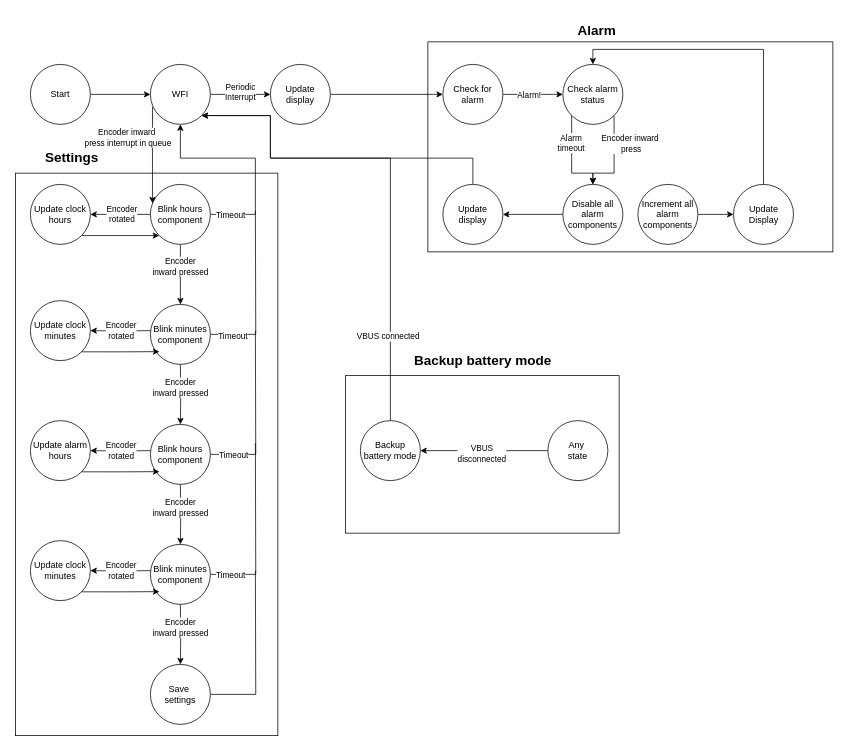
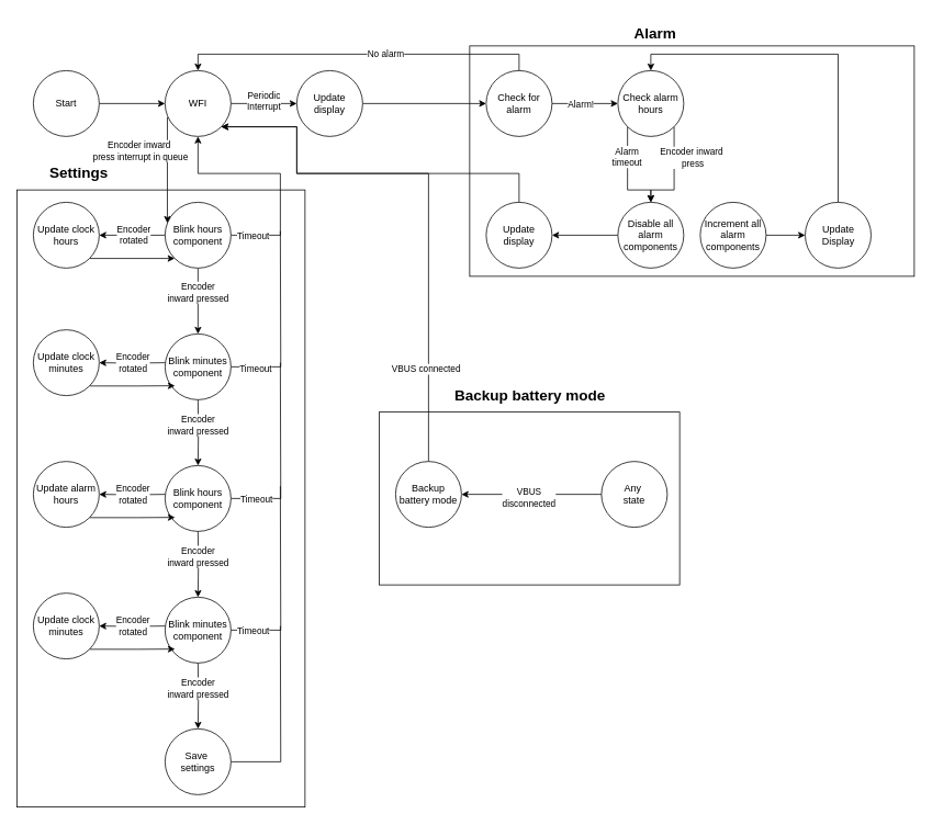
  <mxCell id="0" />
  <mxCell id="1" parent="0" />
  <mxCell id="2" value="" style="rounded=0;whiteSpace=wrap;html=1;fillColor=none;" vertex="1" parent="1"><mxGeometry x="570" y="55" width="540" height="280" as="geometry" /></mxCell>
  <mxCell id="3" value="" style="rounded=0;whiteSpace=wrap;html=1;fillColor=none;" vertex="1" parent="1"><mxGeometry x="20" y="230" width="350" height="750" as="geometry" /></mxCell>
  <mxCell id="4" value="" style="edgeStyle=orthogonalEdgeStyle;rounded=0;orthogonalLoop=1;jettySize=auto;html=1;" edge="1" parent="1" source="5" target="10"><mxGeometry relative="1" as="geometry" /></mxCell>
  <mxCell id="5" value="Start" style="ellipse;whiteSpace=wrap;html=1;aspect=fixed;" vertex="1" parent="1"><mxGeometry x="40" y="85" width="80" height="80" as="geometry" /></mxCell>
  <mxCell id="6" value="" style="edgeStyle=orthogonalEdgeStyle;rounded=0;orthogonalLoop=1;jettySize=auto;html=1;exitX=0.035;exitY=0.708;exitDx=0;exitDy=0;exitPerimeter=0;" edge="1" parent="1" source="10" target="30"><mxGeometry relative="1" as="geometry"><Array as="points"><mxPoint x="203" y="230" /><mxPoint x="203" y="230" /></Array></mxGeometry></mxCell>
  <mxCell id="7" value="Encoder inward&amp;nbsp;&lt;div&gt;press&lt;span style=&quot;background-color: light-dark(#ffffff, var(--ge-dark-color, #121212)); color: light-dark(rgb(0, 0, 0), rgb(255, 255, 255));&quot;&gt;&amp;nbsp;interrupt in queue&lt;/span&gt;&lt;/div&gt;" style="edgeLabel;html=1;align=center;verticalAlign=middle;resizable=0;points=[];" vertex="1" connectable="0" parent="6"><mxGeometry x="-0.365" y="-4" relative="1" as="geometry"><mxPoint x="-29" as="offset" /></mxGeometry></mxCell>
  <mxCell id="8" value="" style="edgeStyle=orthogonalEdgeStyle;rounded=0;orthogonalLoop=1;jettySize=auto;html=1;" edge="1" parent="1" source="10" target="73"><mxGeometry relative="1" as="geometry" /></mxCell>
  <mxCell id="9" value="Periodic&lt;br&gt;Interrupt" style="edgeLabel;html=1;align=center;verticalAlign=middle;resizable=0;points=[];" vertex="1" connectable="0" parent="8"><mxGeometry x="-0.03" y="4" relative="1" as="geometry"><mxPoint as="offset" /></mxGeometry></mxCell>
  <mxCell id="10" value="WFI" style="ellipse;whiteSpace=wrap;html=1;aspect=fixed;" vertex="1" parent="1"><mxGeometry x="200" y="85" width="80" height="80" as="geometry" /></mxCell>
  <mxCell id="11" value="" style="edgeStyle=orthogonalEdgeStyle;rounded=0;orthogonalLoop=1;jettySize=auto;html=1;" edge="1" parent="1" source="15"><mxGeometry relative="1" as="geometry"><mxPoint x="750" y="125" as="targetPoint" /></mxGeometry></mxCell>
  <mxCell id="12" value="Alarm!" style="edgeLabel;html=1;align=center;verticalAlign=middle;resizable=0;points=[];" vertex="1" connectable="0" parent="11"><mxGeometry x="-0.15" relative="1" as="geometry"><mxPoint as="offset" /></mxGeometry></mxCell>
+ <mxCell id="13" style="edgeStyle=orthogonalEdgeStyle;rounded=0;orthogonalLoop=1;jettySize=auto;html=1;entryX=0.5;entryY=0;entryDx=0;entryDy=0;" edge="1" parent="1" source="15" target="10"><mxGeometry relative="1" as="geometry"><Array as="points"><mxPoint x="630" y="65" /><mxPoint x="240" y="65" /></Array></mxGeometry></mxCell>
+ <mxCell id="14" value="No alarm" style="edgeLabel;html=1;align=center;verticalAlign=middle;resizable=0;points=[];" vertex="1" connectable="0" parent="13"><mxGeometry x="-0.147" y="-1" relative="1" as="geometry"><mxPoint as="offset" /></mxGeometry></mxCell>
  <mxCell id="15" value="Check for alarm" style="ellipse;whiteSpace=wrap;html=1;aspect=fixed;" vertex="1" parent="1"><mxGeometry x="590" y="85" width="80" height="80" as="geometry" /></mxCell>
  <mxCell id="16" value="" style="edgeStyle=orthogonalEdgeStyle;rounded=0;orthogonalLoop=1;jettySize=auto;html=1;exitX=0;exitY=1;exitDx=0;exitDy=0;entryX=0.5;entryY=0;entryDx=0;entryDy=0;" edge="1" parent="1" source="19" target="23"><mxGeometry relative="1" as="geometry"><Array as="points"><mxPoint x="762" y="230" /><mxPoint x="790" y="230" /></Array></mxGeometry></mxCell>
  <mxCell id="17" value="Alarm&lt;br&gt;timeout" style="edgeLabel;html=1;align=center;verticalAlign=middle;resizable=0;points=[];" vertex="1" connectable="0" parent="16"><mxGeometry x="-0.402" y="-1" relative="1" as="geometry"><mxPoint as="offset" /></mxGeometry></mxCell>
  <mxCell id="18" style="edgeStyle=orthogonalEdgeStyle;rounded=0;orthogonalLoop=1;jettySize=auto;html=1;exitX=1;exitY=1;exitDx=0;exitDy=0;entryX=0.5;entryY=0;entryDx=0;entryDy=0;" edge="1" parent="1" source="19" target="23"><mxGeometry relative="1" as="geometry"><Array as="points"><mxPoint x="818" y="230" /><mxPoint x="790" y="230" /></Array></mxGeometry></mxCell>
- <mxCell id="19" value="Check alarm status" style="ellipse;whiteSpace=wrap;html=1;aspect=fixed;" vertex="1" parent="1"><mxGeometry x="750" y="85" width="80" height="80" as="geometry" /></mxCell>
+ <mxCell id="19" value="Check alarm hours" style="ellipse;whiteSpace=wrap;html=1;aspect=fixed;" vertex="1" parent="1"><mxGeometry x="750" y="85" width="80" height="80" as="geometry" /></mxCell>
  <mxCell id="20" style="edgeStyle=orthogonalEdgeStyle;rounded=0;orthogonalLoop=1;jettySize=auto;html=1;entryX=0;entryY=0.5;entryDx=0;entryDy=0;" edge="1" parent="1" source="21" target="75"><mxGeometry relative="1" as="geometry" /></mxCell>
  <mxCell id="21" value="Increment all alarm components" style="ellipse;whiteSpace=wrap;html=1;aspect=fixed;" vertex="1" parent="1"><mxGeometry x="850" y="245" width="80" height="80" as="geometry" /></mxCell>
  <mxCell id="22" value="" style="edgeStyle=orthogonalEdgeStyle;rounded=0;orthogonalLoop=1;jettySize=auto;html=1;" edge="1" parent="1" source="23" target="77"><mxGeometry relative="1" as="geometry" /></mxCell>
  <mxCell id="23" value="Disable all alarm components" style="ellipse;whiteSpace=wrap;html=1;aspect=fixed;" vertex="1" parent="1"><mxGeometry x="750" y="245" width="80" height="80" as="geometry" /></mxCell>
  <mxCell id="24" value="" style="edgeStyle=orthogonalEdgeStyle;rounded=0;orthogonalLoop=1;jettySize=auto;html=1;" edge="1" parent="1" source="30" target="33"><mxGeometry relative="1" as="geometry" /></mxCell>
  <mxCell id="25" value="Encoder &lt;br&gt;rotated" style="edgeLabel;html=1;align=center;verticalAlign=middle;resizable=0;points=[];" vertex="1" connectable="0" parent="24"><mxGeometry x="-0.035" y="-1" relative="1" as="geometry"><mxPoint as="offset" /></mxGeometry></mxCell>
  <mxCell id="26" value="" style="edgeStyle=orthogonalEdgeStyle;rounded=0;orthogonalLoop=1;jettySize=auto;html=1;" edge="1" parent="1" source="30" target="36"><mxGeometry relative="1" as="geometry" /></mxCell>
  <mxCell id="27" value="Encoder&lt;br&gt;inward pressed" style="edgeLabel;html=1;align=center;verticalAlign=middle;resizable=0;points=[];" vertex="1" connectable="0" parent="26"><mxGeometry x="-0.265" y="-1" relative="1" as="geometry"><mxPoint as="offset" /></mxGeometry></mxCell>
  <mxCell id="28" style="edgeStyle=orthogonalEdgeStyle;rounded=0;orthogonalLoop=1;jettySize=auto;html=1;entryX=0.5;entryY=1;entryDx=0;entryDy=0;" edge="1" parent="1" source="30" target="10"><mxGeometry relative="1" as="geometry"><mxPoint x="340" y="180" as="targetPoint" /><Array as="points"><mxPoint x="340" y="285" /><mxPoint x="340" y="210" /><mxPoint x="240" y="210" /></Array></mxGeometry></mxCell>
  <mxCell id="29" value="Timeout" style="edgeLabel;html=1;align=center;verticalAlign=middle;resizable=0;points=[];" vertex="1" connectable="0" parent="28"><mxGeometry x="-0.816" relative="1" as="geometry"><mxPoint as="offset" /></mxGeometry></mxCell>
  <mxCell id="30" value="Blink hours component" style="ellipse;whiteSpace=wrap;html=1;aspect=fixed;" vertex="1" parent="1"><mxGeometry x="200" y="245" width="80" height="80" as="geometry" /></mxCell>
  <mxCell id="31" value="Alarm" style="text;html=1;align=center;verticalAlign=middle;resizable=0;points=[];autosize=1;strokeColor=none;fillColor=none;fontStyle=1;fontSize=18;" vertex="1" parent="1"><mxGeometry x="760" y="20" width="70" height="40" as="geometry" /></mxCell>
  <mxCell id="32" style="edgeStyle=orthogonalEdgeStyle;rounded=0;orthogonalLoop=1;jettySize=auto;html=1;exitX=1;exitY=1;exitDx=0;exitDy=0;entryX=0;entryY=1;entryDx=0;entryDy=0;" edge="1" parent="1" source="33" target="30"><mxGeometry relative="1" as="geometry" /></mxCell>
  <mxCell id="33" value="Update clock hours" style="ellipse;whiteSpace=wrap;html=1;aspect=fixed;" vertex="1" parent="1"><mxGeometry x="40" y="245" width="80" height="80" as="geometry" /></mxCell>
  <mxCell id="34" style="edgeStyle=orthogonalEdgeStyle;rounded=0;orthogonalLoop=1;jettySize=auto;html=1;endArrow=none;startFill=0;exitX=1;exitY=0.5;exitDx=0;exitDy=0;" edge="1" parent="1" source="36"><mxGeometry relative="1" as="geometry"><mxPoint x="340" y="280" as="targetPoint" /><mxPoint x="320" y="445" as="sourcePoint" /></mxGeometry></mxCell>
  <mxCell id="35" value="Timeout" style="edgeLabel;html=1;align=center;verticalAlign=middle;resizable=0;points=[];" vertex="1" connectable="0" parent="34"><mxGeometry x="-0.743" y="-1" relative="1" as="geometry"><mxPoint as="offset" /></mxGeometry></mxCell>
  <mxCell id="36" value="Blink minutes component" style="ellipse;whiteSpace=wrap;html=1;aspect=fixed;" vertex="1" parent="1"><mxGeometry x="200" y="405" width="80" height="80" as="geometry" /></mxCell>
  <mxCell id="37" value="" style="edgeStyle=orthogonalEdgeStyle;rounded=0;orthogonalLoop=1;jettySize=auto;html=1;" edge="1" parent="1" target="40"><mxGeometry relative="1" as="geometry"><mxPoint x="200" y="440" as="sourcePoint" /></mxGeometry></mxCell>
  <mxCell id="38" value="Encoder &lt;br&gt;rotated" style="edgeLabel;html=1;align=center;verticalAlign=middle;resizable=0;points=[];" vertex="1" connectable="0" parent="37"><mxGeometry x="-0.035" y="-1" relative="1" as="geometry"><mxPoint as="offset" /></mxGeometry></mxCell>
  <mxCell id="39" style="edgeStyle=orthogonalEdgeStyle;rounded=0;orthogonalLoop=1;jettySize=auto;html=1;exitX=1;exitY=1;exitDx=0;exitDy=0;entryX=0;entryY=1;entryDx=0;entryDy=0;" edge="1" parent="1" source="40"><mxGeometry relative="1" as="geometry"><mxPoint x="212" y="468" as="targetPoint" /></mxGeometry></mxCell>
  <mxCell id="40" value="Update clock minutes" style="ellipse;whiteSpace=wrap;html=1;aspect=fixed;" vertex="1" parent="1"><mxGeometry x="40" y="400" width="80" height="80" as="geometry" /></mxCell>
  <mxCell id="41" value="" style="edgeStyle=orthogonalEdgeStyle;rounded=0;orthogonalLoop=1;jettySize=auto;html=1;" edge="1" parent="1" target="45"><mxGeometry relative="1" as="geometry"><mxPoint x="240" y="485" as="sourcePoint" /></mxGeometry></mxCell>
  <mxCell id="42" value="Encoder&lt;br&gt;inward pressed" style="edgeLabel;html=1;align=center;verticalAlign=middle;resizable=0;points=[];" vertex="1" connectable="0" parent="41"><mxGeometry x="-0.265" y="-1" relative="1" as="geometry"><mxPoint as="offset" /></mxGeometry></mxCell>
  <mxCell id="43" style="edgeStyle=orthogonalEdgeStyle;rounded=0;orthogonalLoop=1;jettySize=auto;html=1;endArrow=none;startFill=0;exitX=1;exitY=0.5;exitDx=0;exitDy=0;" edge="1" parent="1" source="45"><mxGeometry relative="1" as="geometry"><mxPoint x="340" y="440" as="targetPoint" /><mxPoint x="320" y="605" as="sourcePoint" /></mxGeometry></mxCell>
  <mxCell id="44" value="Timeout" style="edgeLabel;html=1;align=center;verticalAlign=middle;resizable=0;points=[];" vertex="1" connectable="0" parent="43"><mxGeometry x="-0.801" y="-1" relative="1" as="geometry"><mxPoint x="8" y="-1" as="offset" /></mxGeometry></mxCell>
  <mxCell id="45" value="Blink hours component" style="ellipse;whiteSpace=wrap;html=1;aspect=fixed;" vertex="1" parent="1"><mxGeometry x="200" y="565" width="80" height="80" as="geometry" /></mxCell>
  <mxCell id="46" value="" style="edgeStyle=orthogonalEdgeStyle;rounded=0;orthogonalLoop=1;jettySize=auto;html=1;" edge="1" parent="1" target="49"><mxGeometry relative="1" as="geometry"><mxPoint x="200" y="600" as="sourcePoint" /></mxGeometry></mxCell>
  <mxCell id="47" value="Encoder &lt;br&gt;rotated" style="edgeLabel;html=1;align=center;verticalAlign=middle;resizable=0;points=[];" vertex="1" connectable="0" parent="46"><mxGeometry x="-0.035" y="-1" relative="1" as="geometry"><mxPoint as="offset" /></mxGeometry></mxCell>
  <mxCell id="48" style="edgeStyle=orthogonalEdgeStyle;rounded=0;orthogonalLoop=1;jettySize=auto;html=1;exitX=1;exitY=1;exitDx=0;exitDy=0;entryX=0;entryY=1;entryDx=0;entryDy=0;" edge="1" parent="1" source="49"><mxGeometry relative="1" as="geometry"><mxPoint x="212" y="628" as="targetPoint" /></mxGeometry></mxCell>
  <mxCell id="49" value="Update alarm hours" style="ellipse;whiteSpace=wrap;html=1;aspect=fixed;" vertex="1" parent="1"><mxGeometry x="40" y="560" width="80" height="80" as="geometry" /></mxCell>
  <mxCell id="50" value="" style="edgeStyle=orthogonalEdgeStyle;rounded=0;orthogonalLoop=1;jettySize=auto;html=1;" edge="1" parent="1" target="54"><mxGeometry relative="1" as="geometry"><mxPoint x="240" y="645" as="sourcePoint" /></mxGeometry></mxCell>
  <mxCell id="51" value="Encoder&lt;br&gt;inward pressed" style="edgeLabel;html=1;align=center;verticalAlign=middle;resizable=0;points=[];" vertex="1" connectable="0" parent="50"><mxGeometry x="-0.265" y="-1" relative="1" as="geometry"><mxPoint as="offset" /></mxGeometry></mxCell>
  <mxCell id="52" style="edgeStyle=orthogonalEdgeStyle;rounded=0;orthogonalLoop=1;jettySize=auto;html=1;endArrow=none;startFill=0;exitX=1;exitY=0.5;exitDx=0;exitDy=0;" edge="1" parent="1" source="54"><mxGeometry relative="1" as="geometry"><mxPoint x="340" y="590" as="targetPoint" /><mxPoint x="320" y="765" as="sourcePoint" /></mxGeometry></mxCell>
  <mxCell id="53" value="Timeout" style="edgeLabel;html=1;align=center;verticalAlign=middle;resizable=0;points=[];" vertex="1" connectable="0" parent="52"><mxGeometry x="-0.78" relative="1" as="geometry"><mxPoint as="offset" /></mxGeometry></mxCell>
  <mxCell id="54" value="Blink minutes component" style="ellipse;whiteSpace=wrap;html=1;aspect=fixed;" vertex="1" parent="1"><mxGeometry x="200" y="725" width="80" height="80" as="geometry" /></mxCell>
  <mxCell id="55" value="" style="edgeStyle=orthogonalEdgeStyle;rounded=0;orthogonalLoop=1;jettySize=auto;html=1;" edge="1" parent="1" target="58"><mxGeometry relative="1" as="geometry"><mxPoint x="200" y="760" as="sourcePoint" /></mxGeometry></mxCell>
  <mxCell id="56" value="Encoder &lt;br&gt;rotated" style="edgeLabel;html=1;align=center;verticalAlign=middle;resizable=0;points=[];" vertex="1" connectable="0" parent="55"><mxGeometry x="-0.035" y="-1" relative="1" as="geometry"><mxPoint as="offset" /></mxGeometry></mxCell>
  <mxCell id="57" style="edgeStyle=orthogonalEdgeStyle;rounded=0;orthogonalLoop=1;jettySize=auto;html=1;exitX=1;exitY=1;exitDx=0;exitDy=0;entryX=0;entryY=1;entryDx=0;entryDy=0;" edge="1" parent="1" source="58"><mxGeometry relative="1" as="geometry"><mxPoint x="212" y="788" as="targetPoint" /></mxGeometry></mxCell>
  <mxCell id="58" value="Update clock minutes" style="ellipse;whiteSpace=wrap;html=1;aspect=fixed;" vertex="1" parent="1"><mxGeometry x="40" y="720" width="80" height="80" as="geometry" /></mxCell>
  <mxCell id="59" value="Settings" style="text;html=1;align=center;verticalAlign=middle;resizable=0;points=[];autosize=1;strokeColor=none;fillColor=none;fontStyle=1;fontSize=18;" vertex="1" parent="1"><mxGeometry x="50" y="190" width="90" height="40" as="geometry" /></mxCell>
  <mxCell id="60" value="Encoder inward&amp;nbsp;&lt;div&gt;press&lt;/div&gt;" style="edgeLabel;html=1;align=center;verticalAlign=middle;resizable=0;points=[];" vertex="1" connectable="0" parent="1"><mxGeometry x="840" y="190.002" as="geometry" /></mxCell>
  <mxCell id="61" value="" style="rounded=0;whiteSpace=wrap;html=1;fillColor=none;" vertex="1" parent="1"><mxGeometry x="460" y="500" width="365" height="210" as="geometry" /></mxCell>
  <mxCell id="62" value="" style="edgeStyle=orthogonalEdgeStyle;rounded=0;orthogonalLoop=1;jettySize=auto;html=1;" edge="1" parent="1" source="64" target="67"><mxGeometry relative="1" as="geometry" /></mxCell>
  <mxCell id="63" value="VBUS&lt;br&gt;disconnected" style="edgeLabel;html=1;align=center;verticalAlign=middle;resizable=0;points=[];" vertex="1" connectable="0" parent="62"><mxGeometry x="0.051" y="3" relative="1" as="geometry"><mxPoint as="offset" /></mxGeometry></mxCell>
  <mxCell id="64" value="Any&amp;nbsp;&lt;div&gt;state&lt;/div&gt;" style="ellipse;whiteSpace=wrap;html=1;aspect=fixed;" vertex="1" parent="1"><mxGeometry x="730" y="560" width="80" height="80" as="geometry" /></mxCell>
  <mxCell id="65" style="edgeStyle=orthogonalEdgeStyle;rounded=0;orthogonalLoop=1;jettySize=auto;html=1;entryX=1;entryY=1;entryDx=0;entryDy=0;" edge="1" parent="1" source="67" target="10"><mxGeometry relative="1" as="geometry"><Array as="points"><mxPoint x="520" y="210" /><mxPoint x="360" y="210" /><mxPoint x="360" y="153" /></Array></mxGeometry></mxCell>
  <mxCell id="66" value="VBUS connected" style="edgeLabel;html=1;align=center;verticalAlign=middle;resizable=0;points=[];" vertex="1" connectable="0" parent="65"><mxGeometry x="-0.658" y="4" relative="1" as="geometry"><mxPoint as="offset" /></mxGeometry></mxCell>
  <mxCell id="67" value="Backup battery mode" style="ellipse;whiteSpace=wrap;html=1;aspect=fixed;" vertex="1" parent="1"><mxGeometry x="480" y="560" width="80" height="80" as="geometry" /></mxCell>
  <mxCell id="68" value="" style="edgeStyle=orthogonalEdgeStyle;rounded=0;orthogonalLoop=1;jettySize=auto;html=1;" edge="1" parent="1" target="71"><mxGeometry relative="1" as="geometry"><mxPoint x="240" y="805" as="sourcePoint" /></mxGeometry></mxCell>
  <mxCell id="69" value="Encoder&lt;br&gt;inward pressed" style="edgeLabel;html=1;align=center;verticalAlign=middle;resizable=0;points=[];" vertex="1" connectable="0" parent="68"><mxGeometry x="-0.265" y="-1" relative="1" as="geometry"><mxPoint as="offset" /></mxGeometry></mxCell>
  <mxCell id="70" style="edgeStyle=orthogonalEdgeStyle;rounded=0;orthogonalLoop=1;jettySize=auto;html=1;endArrow=none;startFill=0;exitX=1;exitY=0.5;exitDx=0;exitDy=0;" edge="1" parent="1" source="71"><mxGeometry relative="1" as="geometry"><mxPoint x="340" y="760" as="targetPoint" /><mxPoint x="320" y="925" as="sourcePoint" /></mxGeometry></mxCell>
  <mxCell id="71" value="Save&amp;nbsp;&lt;div&gt;settings&lt;/div&gt;" style="ellipse;whiteSpace=wrap;html=1;aspect=fixed;" vertex="1" parent="1"><mxGeometry x="200" y="885" width="80" height="80" as="geometry" /></mxCell>
  <mxCell id="72" style="edgeStyle=orthogonalEdgeStyle;rounded=0;orthogonalLoop=1;jettySize=auto;html=1;entryX=0;entryY=0.5;entryDx=0;entryDy=0;" edge="1" parent="1" source="73" target="15"><mxGeometry relative="1" as="geometry" /></mxCell>
  <mxCell id="73" value="Update&lt;div&gt;display&lt;/div&gt;" style="ellipse;whiteSpace=wrap;html=1;aspect=fixed;" vertex="1" parent="1"><mxGeometry x="360" y="85" width="80" height="80" as="geometry" /></mxCell>
  <mxCell id="74" style="edgeStyle=orthogonalEdgeStyle;rounded=0;orthogonalLoop=1;jettySize=auto;html=1;entryX=0.5;entryY=0;entryDx=0;entryDy=0;" edge="1" parent="1" source="75" target="19"><mxGeometry relative="1" as="geometry"><Array as="points"><mxPoint x="1018" y="65" /><mxPoint x="790" y="65" /></Array></mxGeometry></mxCell>
  <mxCell id="75" value="Update Display" style="ellipse;whiteSpace=wrap;html=1;aspect=fixed;" vertex="1" parent="1"><mxGeometry x="977.5" y="245" width="80" height="80" as="geometry" /></mxCell>
  <mxCell id="76" style="edgeStyle=orthogonalEdgeStyle;rounded=0;orthogonalLoop=1;jettySize=auto;html=1;entryX=1;entryY=1;entryDx=0;entryDy=0;" edge="1" parent="1" source="77" target="10"><mxGeometry relative="1" as="geometry"><Array as="points"><mxPoint x="630" y="210" /><mxPoint x="360" y="210" /><mxPoint x="360" y="153" /></Array></mxGeometry></mxCell>
  <mxCell id="77" value="Update display" style="ellipse;whiteSpace=wrap;html=1;aspect=fixed;" vertex="1" parent="1"><mxGeometry x="590" y="245" width="80" height="80" as="geometry" /></mxCell>
  <mxCell id="78" value="Backup battery mode" style="text;html=1;align=center;verticalAlign=middle;resizable=0;points=[];autosize=1;strokeColor=none;fillColor=none;fontStyle=1;fontSize=18;" vertex="1" parent="1"><mxGeometry x="547.5" y="460" width="190" height="40" as="geometry" /></mxCell>
